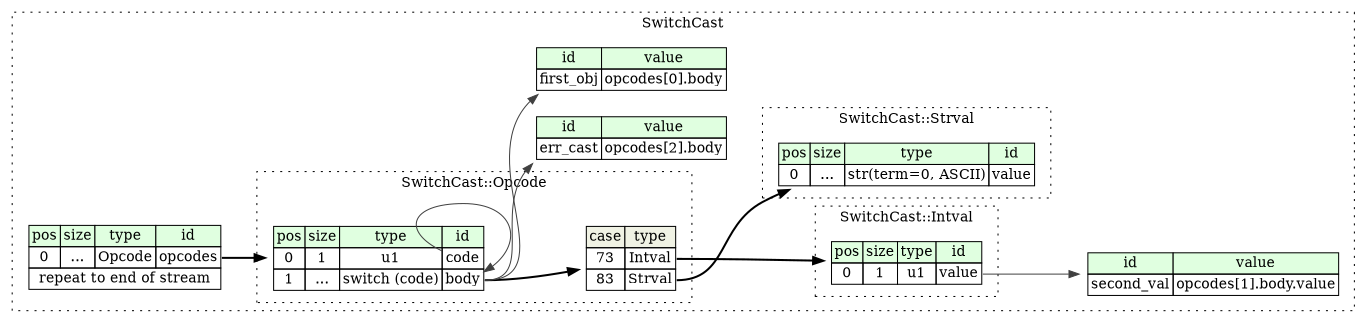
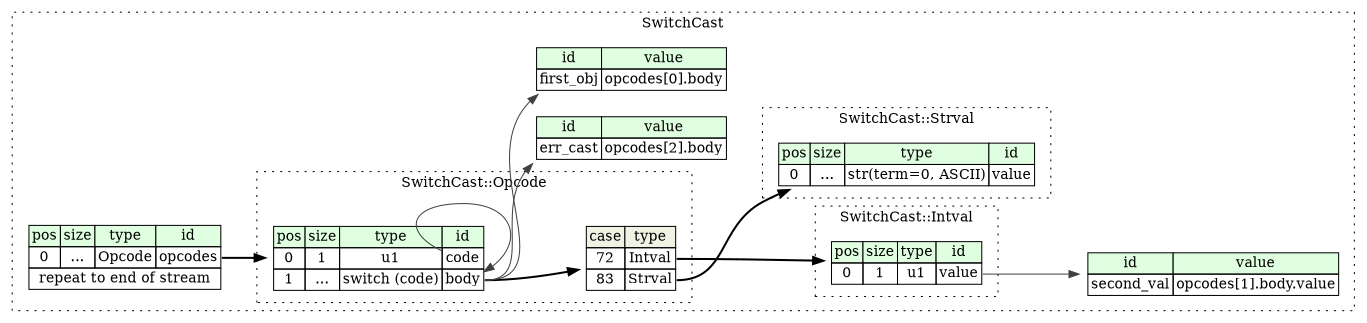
  digraph {
    rankdir=LR
    node [shape=plaintext]
    edge [tailport=body_type]
    n1 [label=<<TABLE BORDER="0" CELLBORDER="1" CELLSPACING="0"> 				<TR><TD BGCOLOR="#E0FFE0">pos</TD><TD BGCOLOR="#E0FFE0">size</TD><TD BGCOLOR="#E0FFE0">type</TD><TD BGCOLOR="#E0FFE0">id</TD></TR> 				<TR><TD PORT="value_pos">0</TD><TD PORT="value_size">1</TD><TD>u1</TD><TD PORT="value_type">value</TD></TR> 			</TABLE>>]
    n2 [label=<<TABLE BORDER="0" CELLBORDER="1" CELLSPACING="0"> 				<TR><TD BGCOLOR="#E0FFE0">pos</TD><TD BGCOLOR="#E0FFE0">size</TD><TD BGCOLOR="#E0FFE0">type</TD><TD BGCOLOR="#E0FFE0">id</TD></TR> 				<TR><TD PORT="code_pos">0</TD><TD PORT="code_size">1</TD><TD>u1</TD><TD PORT="code_type">code</TD></TR> 				<TR><TD PORT="body_pos">1</TD><TD PORT="body_size">...</TD><TD>switch (code)</TD><TD PORT="body_type">body</TD></TR> 			</TABLE>>]
-   n3 [label=<<TABLE BORDER="0" CELLBORDER="1" CELLSPACING="0"> 	<TR><TD BGCOLOR="#F0F2E4">case</TD><TD BGCOLOR="#F0F2E4">type</TD></TR> 	<TR><TD>73</TD><TD PORT="case0">Intval</TD></TR> 	<TR><TD>83</TD><TD PORT="case1">Strval</TD></TR> </TABLE>>]
+   n3 [label=<<TABLE BORDER="0" CELLBORDER="1" CELLSPACING="0"> 	<TR><TD BGCOLOR="#F0F2E4">case</TD><TD BGCOLOR="#F0F2E4">type</TD></TR> 	<TR><TD>72</TD><TD PORT="case0">Intval</TD></TR> 	<TR><TD>83</TD><TD PORT="case1">Strval</TD></TR> </TABLE>>]
    n4 [label=<<TABLE BORDER="0" CELLBORDER="1" CELLSPACING="0"> 				<TR><TD BGCOLOR="#E0FFE0">pos</TD><TD BGCOLOR="#E0FFE0">size</TD><TD BGCOLOR="#E0FFE0">type</TD><TD BGCOLOR="#E0FFE0">id</TD></TR> 				<TR><TD PORT="value_pos">0</TD><TD PORT="value_size">...</TD><TD>str(term=0, ASCII)</TD><TD PORT="value_type">value</TD></TR> 			</TABLE>>]
    n5 [label=<<TABLE BORDER="0" CELLBORDER="1" CELLSPACING="0"> 			<TR><TD BGCOLOR="#E0FFE0">pos</TD><TD BGCOLOR="#E0FFE0">size</TD><TD BGCOLOR="#E0FFE0">type</TD><TD BGCOLOR="#E0FFE0">id</TD></TR> 			<TR><TD PORT="opcodes_pos">0</TD><TD PORT="opcodes_size">...</TD><TD>Opcode</TD><TD PORT="opcodes_type">opcodes</TD></TR> 			<TR><TD COLSPAN="4" PORT="opcodes__repeat">repeat to end of stream</TD></TR> 		</TABLE>>]
    n6 [label=<<TABLE BORDER="0" CELLBORDER="1" CELLSPACING="0"> 			<TR><TD BGCOLOR="#E0FFE0">id</TD><TD BGCOLOR="#E0FFE0">value</TD></TR> 			<TR><TD>err_cast</TD><TD>opcodes[2].body</TD></TR> 		</TABLE>>]
    n7 [label=<<TABLE BORDER="0" CELLBORDER="1" CELLSPACING="0"> 			<TR><TD BGCOLOR="#E0FFE0">id</TD><TD BGCOLOR="#E0FFE0">value</TD></TR> 			<TR><TD>first_obj</TD><TD>opcodes[0].body</TD></TR> 		</TABLE>>]
    n8 [label=<<TABLE BORDER="0" CELLBORDER="1" CELLSPACING="0"> 			<TR><TD BGCOLOR="#E0FFE0">id</TD><TD BGCOLOR="#E0FFE0">value</TD></TR> 			<TR><TD>second_val</TD><TD>opcodes[1].body.value</TD></TR> 		</TABLE>>]
    subgraph cluster_1 {
      label=SwitchCast
      style=dotted
      n5
      n6
      n7
      n8
      subgraph cluster_2 {
        label="SwitchCast::Intval"
        style=dotted
        n1
      }
      subgraph cluster_3 {
        label="SwitchCast::Opcode"
        style=dotted
        n2
        n3
      }
      subgraph cluster_4 {
        label="SwitchCast::Strval"
        style=dotted
        n4
      }
    }
    n1 -> n8 [color="#404040" tailport=value_type]
    n2 -> n2 [color="#404040" headport=body_type tailport=code_type]
    n2 -> n3 [style=bold]
    n2 -> n6 [color="#404040"]
    n2 -> n7 [color="#404040"]
    n3 -> n1 [style=bold tailport=case0]
    n3 -> n4 [style=bold tailport=case1]
    n5 -> n2 [style=bold tailport=opcodes_type]
  }
